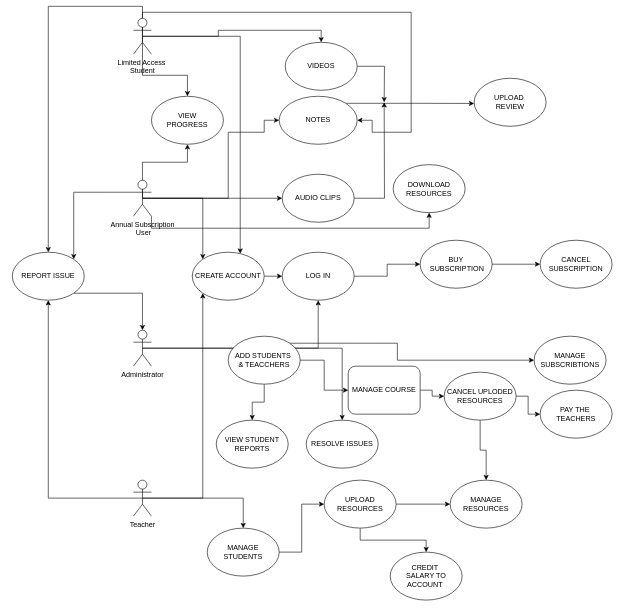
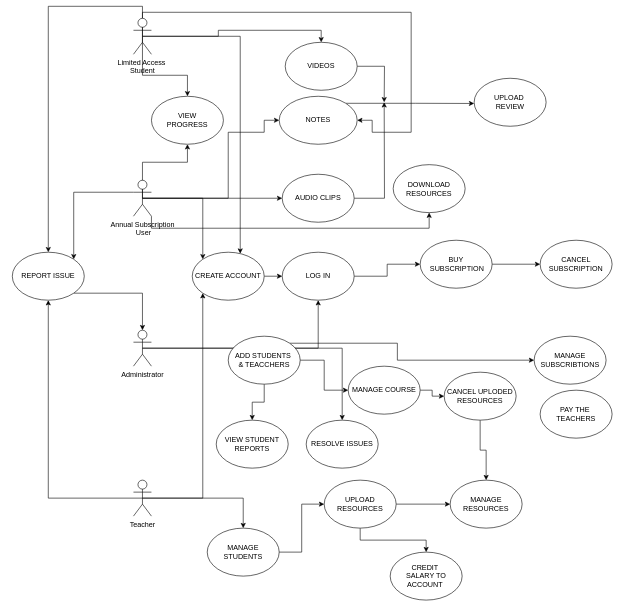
  <mxCell id="0" />
  <mxCell id="1" parent="0" />
  <mxCell id="2" style="edgeStyle=orthogonalEdgeStyle;rounded=0;orthogonalLoop=1;jettySize=auto;html=1;exitX=0.5;exitY=0.5;exitDx=0;exitDy=0;exitPerimeter=0;entryX=0;entryY=0;entryDx=0;entryDy=0;" parent="1" source="8" target="42" edge="1"><mxGeometry relative="1" as="geometry" /></mxCell>
  <mxCell id="3" style="edgeStyle=orthogonalEdgeStyle;rounded=0;orthogonalLoop=1;jettySize=auto;html=1;exitX=0.5;exitY=0.5;exitDx=0;exitDy=0;exitPerimeter=0;entryX=0;entryY=0.5;entryDx=0;entryDy=0;" parent="1" source="8" target="25" edge="1"><mxGeometry relative="1" as="geometry"><Array as="points"><mxPoint x="380" y="330" /><mxPoint x="380" y="220" /><mxPoint x="440" y="220" /></Array></mxGeometry></mxCell>
  <mxCell id="4" style="edgeStyle=orthogonalEdgeStyle;rounded=0;orthogonalLoop=1;jettySize=auto;html=1;exitX=0.5;exitY=0.5;exitDx=0;exitDy=0;exitPerimeter=0;entryX=0;entryY=0.5;entryDx=0;entryDy=0;" parent="1" source="8" target="28" edge="1"><mxGeometry relative="1" as="geometry" /></mxCell>
  <mxCell id="5" style="edgeStyle=orthogonalEdgeStyle;rounded=0;orthogonalLoop=1;jettySize=auto;html=1;exitX=1;exitY=1;exitDx=0;exitDy=0;exitPerimeter=0;entryX=0.5;entryY=1;entryDx=0;entryDy=0;" parent="1" source="8" target="26" edge="1"><mxGeometry relative="1" as="geometry" /></mxCell>
  <mxCell id="6" style="edgeStyle=orthogonalEdgeStyle;rounded=0;orthogonalLoop=1;jettySize=auto;html=1;exitX=0.5;exitY=0.5;exitDx=0;exitDy=0;exitPerimeter=0;entryX=0.5;entryY=1;entryDx=0;entryDy=0;" parent="1" source="8" target="47" edge="1"><mxGeometry relative="1" as="geometry"><mxPoint x="310" y="230" as="targetPoint" /></mxGeometry></mxCell>
  <mxCell id="7" style="edgeStyle=orthogonalEdgeStyle;rounded=0;orthogonalLoop=1;jettySize=auto;html=1;exitX=0;exitY=0.333;exitDx=0;exitDy=0;exitPerimeter=0;entryX=1;entryY=0;entryDx=0;entryDy=0;" edge="1" parent="1" source="8" target="37"><mxGeometry relative="1" as="geometry" /></mxCell>
  <mxCell id="8" value="&lt;div&gt;Annual Subscription&lt;/div&gt;&lt;div&gt;&amp;nbsp;User&lt;/div&gt;" style="shape=umlActor;verticalLabelPosition=bottom;verticalAlign=top;html=1;outlineConnect=0;" parent="1" vertex="1"><mxGeometry x="222" y="300" width="30" height="60" as="geometry" /></mxCell>
  <mxCell id="9" style="edgeStyle=orthogonalEdgeStyle;rounded=0;orthogonalLoop=1;jettySize=auto;html=1;exitX=0.5;exitY=0.5;exitDx=0;exitDy=0;exitPerimeter=0;" parent="1" source="14" target="42" edge="1"><mxGeometry relative="1" as="geometry"><Array as="points"><mxPoint x="400" y="60" /></Array></mxGeometry></mxCell>
  <mxCell id="10" style="edgeStyle=orthogonalEdgeStyle;rounded=0;orthogonalLoop=1;jettySize=auto;html=1;exitX=0.5;exitY=0.5;exitDx=0;exitDy=0;exitPerimeter=0;entryX=0.5;entryY=0;entryDx=0;entryDy=0;" parent="1" source="14" target="23" edge="1"><mxGeometry relative="1" as="geometry" /></mxCell>
  <mxCell id="11" style="edgeStyle=orthogonalEdgeStyle;rounded=0;orthogonalLoop=1;jettySize=auto;html=1;exitX=0.5;exitY=0.5;exitDx=0;exitDy=0;exitPerimeter=0;entryX=1;entryY=0.5;entryDx=0;entryDy=0;" parent="1" source="14" target="25" edge="1"><mxGeometry relative="1" as="geometry"><Array as="points"><mxPoint x="237" y="20" /><mxPoint x="685" y="20" /><mxPoint x="685" y="220" /><mxPoint x="620" y="220" /><mxPoint x="620" y="200" /></Array></mxGeometry></mxCell>
  <mxCell id="12" style="edgeStyle=orthogonalEdgeStyle;rounded=0;orthogonalLoop=1;jettySize=auto;html=1;exitX=0.5;exitY=0;exitDx=0;exitDy=0;exitPerimeter=0;entryX=0.5;entryY=0;entryDx=0;entryDy=0;" parent="1" source="14" target="37" edge="1"><mxGeometry relative="1" as="geometry" /></mxCell>
  <mxCell id="13" style="edgeStyle=orthogonalEdgeStyle;rounded=0;orthogonalLoop=1;jettySize=auto;html=1;exitX=0.5;exitY=0.5;exitDx=0;exitDy=0;exitPerimeter=0;entryX=0.5;entryY=0;entryDx=0;entryDy=0;" parent="1" source="14" target="47" edge="1"><mxGeometry relative="1" as="geometry"><mxPoint x="310" y="160" as="targetPoint" /></mxGeometry></mxCell>
  <mxCell id="14" value="&lt;div&gt;Limited Access&amp;nbsp;&lt;/div&gt;&lt;div&gt;Student&lt;/div&gt;" style="shape=umlActor;verticalLabelPosition=bottom;verticalAlign=top;html=1;outlineConnect=0;" parent="1" vertex="1"><mxGeometry x="222" y="30" width="30" height="60" as="geometry" /></mxCell>
  <mxCell id="15" style="edgeStyle=orthogonalEdgeStyle;rounded=0;orthogonalLoop=1;jettySize=auto;html=1;exitX=0.5;exitY=0.5;exitDx=0;exitDy=0;exitPerimeter=0;entryX=0.5;entryY=1;entryDx=0;entryDy=0;" parent="1" source="17" target="40" edge="1"><mxGeometry relative="1" as="geometry" /></mxCell>
  <mxCell id="16" style="edgeStyle=orthogonalEdgeStyle;rounded=0;orthogonalLoop=1;jettySize=auto;html=1;exitX=0.5;exitY=0.5;exitDx=0;exitDy=0;exitPerimeter=0;entryX=0.5;entryY=0;entryDx=0;entryDy=0;" parent="1" source="17" target="45" edge="1"><mxGeometry relative="1" as="geometry" /></mxCell>
  <mxCell id="17" value="Administrator&lt;br&gt;&lt;div&gt;&lt;br&gt;&lt;/div&gt;" style="shape=umlActor;verticalLabelPosition=bottom;verticalAlign=top;html=1;outlineConnect=0;" parent="1" vertex="1"><mxGeometry x="222" y="550" width="30" height="60" as="geometry" /></mxCell>
  <mxCell id="18" style="edgeStyle=orthogonalEdgeStyle;rounded=0;orthogonalLoop=1;jettySize=auto;html=1;exitX=0.5;exitY=0.5;exitDx=0;exitDy=0;exitPerimeter=0;" parent="1" source="21" target="58" edge="1"><mxGeometry relative="1" as="geometry"><mxPoint x="420" y="840" as="targetPoint" /></mxGeometry></mxCell>
  <mxCell id="19" style="edgeStyle=orthogonalEdgeStyle;rounded=0;orthogonalLoop=1;jettySize=auto;html=1;exitX=0.5;exitY=0.5;exitDx=0;exitDy=0;exitPerimeter=0;entryX=0;entryY=1;entryDx=0;entryDy=0;" parent="1" source="21" target="42" edge="1"><mxGeometry relative="1" as="geometry" /></mxCell>
  <mxCell id="20" style="edgeStyle=orthogonalEdgeStyle;rounded=0;orthogonalLoop=1;jettySize=auto;html=1;exitX=0.5;exitY=0.5;exitDx=0;exitDy=0;exitPerimeter=0;entryX=0.5;entryY=1;entryDx=0;entryDy=0;" edge="1" parent="1" source="21" target="37"><mxGeometry relative="1" as="geometry" /></mxCell>
  <mxCell id="21" value="Teacher" style="shape=umlActor;verticalLabelPosition=bottom;verticalAlign=top;html=1;outlineConnect=0;" parent="1" vertex="1"><mxGeometry x="222" y="800" width="30" height="60" as="geometry" /></mxCell>
  <mxCell id="22" style="edgeStyle=orthogonalEdgeStyle;rounded=0;orthogonalLoop=1;jettySize=auto;html=1;exitX=1;exitY=0.5;exitDx=0;exitDy=0;endArrow=classic;endFill=1;" edge="1" parent="1" source="23"><mxGeometry relative="1" as="geometry"><mxPoint x="640" y="170" as="targetPoint" /></mxGeometry></mxCell>
  <mxCell id="23" value="VIDEOS" style="ellipse;whiteSpace=wrap;html=1;" parent="1" vertex="1"><mxGeometry x="475" y="70" width="120" height="80" as="geometry" /></mxCell>
  <mxCell id="24" style="edgeStyle=orthogonalEdgeStyle;rounded=0;orthogonalLoop=1;jettySize=auto;html=1;exitX=1;exitY=0;exitDx=0;exitDy=0;endArrow=classic;endFill=1;" edge="1" parent="1" source="25"><mxGeometry relative="1" as="geometry"><mxPoint x="790" y="172" as="targetPoint" /></mxGeometry></mxCell>
  <mxCell id="25" value="NOTES" style="ellipse;whiteSpace=wrap;html=1;" parent="1" vertex="1"><mxGeometry x="465" y="160" width="130" height="80" as="geometry" /></mxCell>
  <mxCell id="26" value="DOWNLOAD RESOURCES" style="ellipse;whiteSpace=wrap;html=1;" parent="1" vertex="1"><mxGeometry x="655" y="274" width="120" height="80" as="geometry" /></mxCell>
  <mxCell id="27" style="edgeStyle=orthogonalEdgeStyle;rounded=0;orthogonalLoop=1;jettySize=auto;html=1;exitX=1;exitY=0.5;exitDx=0;exitDy=0;endArrow=classic;endFill=1;" edge="1" parent="1" source="28"><mxGeometry relative="1" as="geometry"><mxPoint x="640" y="170" as="targetPoint" /></mxGeometry></mxCell>
  <mxCell id="28" value="&lt;div&gt;AUDIO CLIPS&lt;/div&gt;" style="ellipse;whiteSpace=wrap;html=1;" parent="1" vertex="1"><mxGeometry x="470" y="290" width="120" height="80" as="geometry" /></mxCell>
  <mxCell id="29" value="MANAGE RESOURCES" style="ellipse;whiteSpace=wrap;html=1;" parent="1" vertex="1"><mxGeometry x="750" y="800" width="120" height="80" as="geometry" /></mxCell>
  <mxCell id="30" style="edgeStyle=orthogonalEdgeStyle;rounded=0;orthogonalLoop=1;jettySize=auto;html=1;exitX=1;exitY=0.5;exitDx=0;exitDy=0;entryX=0;entryY=0.5;entryDx=0;entryDy=0;" parent="1" source="32" target="29" edge="1"><mxGeometry relative="1" as="geometry" /></mxCell>
  <mxCell id="31" style="edgeStyle=orthogonalEdgeStyle;rounded=0;orthogonalLoop=1;jettySize=auto;html=1;exitX=0.5;exitY=1;exitDx=0;exitDy=0;entryX=0.5;entryY=0;entryDx=0;entryDy=0;" edge="1" parent="1" source="32" target="53"><mxGeometry relative="1" as="geometry"><mxPoint x="710" y="920" as="targetPoint" /></mxGeometry></mxCell>
  <mxCell id="32" value="UPLOAD RESOURCES" style="ellipse;whiteSpace=wrap;html=1;" parent="1" vertex="1"><mxGeometry x="540" y="800" width="120" height="80" as="geometry" /></mxCell>
  <mxCell id="33" style="edgeStyle=orthogonalEdgeStyle;rounded=0;orthogonalLoop=1;jettySize=auto;html=1;exitX=0.5;exitY=1;exitDx=0;exitDy=0;entryX=0.5;entryY=0;entryDx=0;entryDy=0;" parent="1" source="35" target="29" edge="1"><mxGeometry relative="1" as="geometry" /></mxCell>
- <mxCell id="34" style="edgeStyle=orthogonalEdgeStyle;rounded=0;orthogonalLoop=1;jettySize=auto;html=1;exitX=1;exitY=0.5;exitDx=0;exitDy=0;entryX=0;entryY=0.5;entryDx=0;entryDy=0;" edge="1" parent="1" source="35" target="52"><mxGeometry relative="1" as="geometry"><mxPoint x="900" y="670" as="targetPoint" /></mxGeometry></mxCell>
  <mxCell id="35" value="CANCEL UPLODED RESOURCES" style="ellipse;whiteSpace=wrap;html=1;" parent="1" vertex="1"><mxGeometry x="740" y="620" width="120" height="80" as="geometry" /></mxCell>
  <mxCell id="36" style="edgeStyle=orthogonalEdgeStyle;rounded=0;orthogonalLoop=1;jettySize=auto;html=1;exitX=1;exitY=1;exitDx=0;exitDy=0;" edge="1" parent="1" source="37" target="17"><mxGeometry relative="1" as="geometry" /></mxCell>
  <mxCell id="37" value="REPORT ISSUE" style="ellipse;whiteSpace=wrap;html=1;" parent="1" vertex="1"><mxGeometry x="20" y="420" width="120" height="80" as="geometry" /></mxCell>
  <mxCell id="38" value="VIEW STUDENT&lt;br&gt;REPORTS" style="ellipse;whiteSpace=wrap;html=1;" parent="1" vertex="1"><mxGeometry x="360" y="700" width="120" height="80" as="geometry" /></mxCell>
  <mxCell id="39" style="edgeStyle=orthogonalEdgeStyle;rounded=0;orthogonalLoop=1;jettySize=auto;html=1;exitX=1;exitY=0.5;exitDx=0;exitDy=0;entryX=0;entryY=0.5;entryDx=0;entryDy=0;" parent="1" source="40" target="44" edge="1"><mxGeometry relative="1" as="geometry"><mxPoint x="542" y="430" as="targetPoint" /></mxGeometry></mxCell>
  <mxCell id="40" value="LOG IN" style="ellipse;whiteSpace=wrap;html=1;" parent="1" vertex="1"><mxGeometry x="470" y="420" width="120" height="80" as="geometry" /></mxCell>
  <mxCell id="41" style="edgeStyle=orthogonalEdgeStyle;rounded=0;orthogonalLoop=1;jettySize=auto;html=1;exitX=1;exitY=0.5;exitDx=0;exitDy=0;entryX=0;entryY=0.5;entryDx=0;entryDy=0;" parent="1" source="42" target="40" edge="1"><mxGeometry relative="1" as="geometry" /></mxCell>
  <mxCell id="42" value="CREATE ACCOUNT" style="ellipse;whiteSpace=wrap;html=1;" parent="1" vertex="1"><mxGeometry x="320" y="420" width="120" height="80" as="geometry" /></mxCell>
  <mxCell id="43" value="" style="edgeStyle=orthogonalEdgeStyle;rounded=0;orthogonalLoop=1;jettySize=auto;html=1;" edge="1" parent="1" source="44" target="59"><mxGeometry relative="1" as="geometry" /></mxCell>
  <mxCell id="44" value="BUY&lt;div&gt;&amp;nbsp;SUBSCRIPTION&lt;/div&gt;" style="ellipse;whiteSpace=wrap;html=1;" parent="1" vertex="1"><mxGeometry x="700" y="400" width="120" height="80" as="geometry" /></mxCell>
  <mxCell id="45" value="RESOLVE ISSUES" style="ellipse;whiteSpace=wrap;html=1;" parent="1" vertex="1"><mxGeometry x="510" y="700" width="120" height="80" as="geometry" /></mxCell>
  <mxCell id="46" value="MANAGE SUBSCRIBTIONS" style="ellipse;whiteSpace=wrap;html=1;" parent="1" vertex="1"><mxGeometry x="890" y="560" width="120" height="80" as="geometry" /></mxCell>
  <mxCell id="47" value="VIEW &lt;br&gt;PROGRESS" style="ellipse;whiteSpace=wrap;html=1;" parent="1" vertex="1"><mxGeometry x="252" y="160" width="120" height="80" as="geometry" /></mxCell>
  <mxCell id="48" style="edgeStyle=orthogonalEdgeStyle;rounded=0;orthogonalLoop=1;jettySize=auto;html=1;exitX=1;exitY=0.5;exitDx=0;exitDy=0;" edge="1" parent="1" source="51" target="56"><mxGeometry relative="1" as="geometry"><mxPoint x="620" y="660" as="targetPoint" /></mxGeometry></mxCell>
  <mxCell id="49" style="edgeStyle=orthogonalEdgeStyle;rounded=0;orthogonalLoop=1;jettySize=auto;html=1;exitX=1;exitY=0;exitDx=0;exitDy=0;entryX=0;entryY=0.5;entryDx=0;entryDy=0;" edge="1" parent="1" source="51" target="46"><mxGeometry relative="1" as="geometry"><Array as="points"><mxPoint x="662" y="600" /></Array></mxGeometry></mxCell>
  <mxCell id="50" style="edgeStyle=orthogonalEdgeStyle;rounded=0;orthogonalLoop=1;jettySize=auto;html=1;exitX=0.5;exitY=1;exitDx=0;exitDy=0;" edge="1" parent="1" source="51" target="38"><mxGeometry relative="1" as="geometry" /></mxCell>
  <mxCell id="51" value="ADD STUDENTS&amp;nbsp;&lt;div&gt;&amp;amp; TEACCHERS&lt;/div&gt;" style="ellipse;whiteSpace=wrap;html=1;" vertex="1" parent="1"><mxGeometry x="380" y="560" width="120" height="80" as="geometry" /></mxCell>
  <mxCell id="52" value="PAY THE&amp;nbsp;&lt;div&gt;TEACHERS&lt;/div&gt;" style="ellipse;whiteSpace=wrap;html=1;" vertex="1" parent="1"><mxGeometry x="900" y="650" width="120" height="80" as="geometry" /></mxCell>
  <mxCell id="53" value="CREDIT&amp;nbsp;&lt;div&gt;SALARY TO ACCOUNT&amp;nbsp;&lt;/div&gt;" style="ellipse;whiteSpace=wrap;html=1;" vertex="1" parent="1"><mxGeometry x="650" y="920" width="120" height="80" as="geometry" /></mxCell>
  <mxCell id="54" value="UPLOAD&amp;nbsp;&lt;div&gt;REVIEW&lt;/div&gt;" style="ellipse;whiteSpace=wrap;html=1;" vertex="1" parent="1"><mxGeometry x="790" y="130" width="120" height="80" as="geometry" /></mxCell>
  <mxCell id="55" style="edgeStyle=orthogonalEdgeStyle;rounded=0;orthogonalLoop=1;jettySize=auto;html=1;exitX=1;exitY=0.5;exitDx=0;exitDy=0;entryX=0;entryY=0.5;entryDx=0;entryDy=0;" edge="1" parent="1" source="56" target="35"><mxGeometry relative="1" as="geometry" /></mxCell>
- <mxCell id="56" value="MANAGE COURSE" style="whiteSpace=wrap;html=1;rounded=1;" vertex="1" parent="1"><mxGeometry x="580" y="610" width="120" height="80" as="geometry" /></mxCell>
+ <mxCell id="56" value="MANAGE COURSE" style="ellipse;whiteSpace=wrap;html=1;" vertex="1" parent="1"><mxGeometry x="580" y="610" width="120" height="80" as="geometry" /></mxCell>
  <mxCell id="57" style="edgeStyle=orthogonalEdgeStyle;rounded=0;orthogonalLoop=1;jettySize=auto;html=1;exitX=1;exitY=0.5;exitDx=0;exitDy=0;entryX=0;entryY=0.5;entryDx=0;entryDy=0;" edge="1" parent="1" source="58" target="32"><mxGeometry relative="1" as="geometry" /></mxCell>
  <mxCell id="58" value="MANAGE STUDENTS" style="ellipse;whiteSpace=wrap;html=1;" vertex="1" parent="1"><mxGeometry x="345" y="880" width="120" height="80" as="geometry" /></mxCell>
  <mxCell id="59" value="&lt;div&gt;CANCEL SUBSCRIPTION&lt;/div&gt;" style="ellipse;whiteSpace=wrap;html=1;" vertex="1" parent="1"><mxGeometry x="900" y="400" width="120" height="80" as="geometry" /></mxCell>
